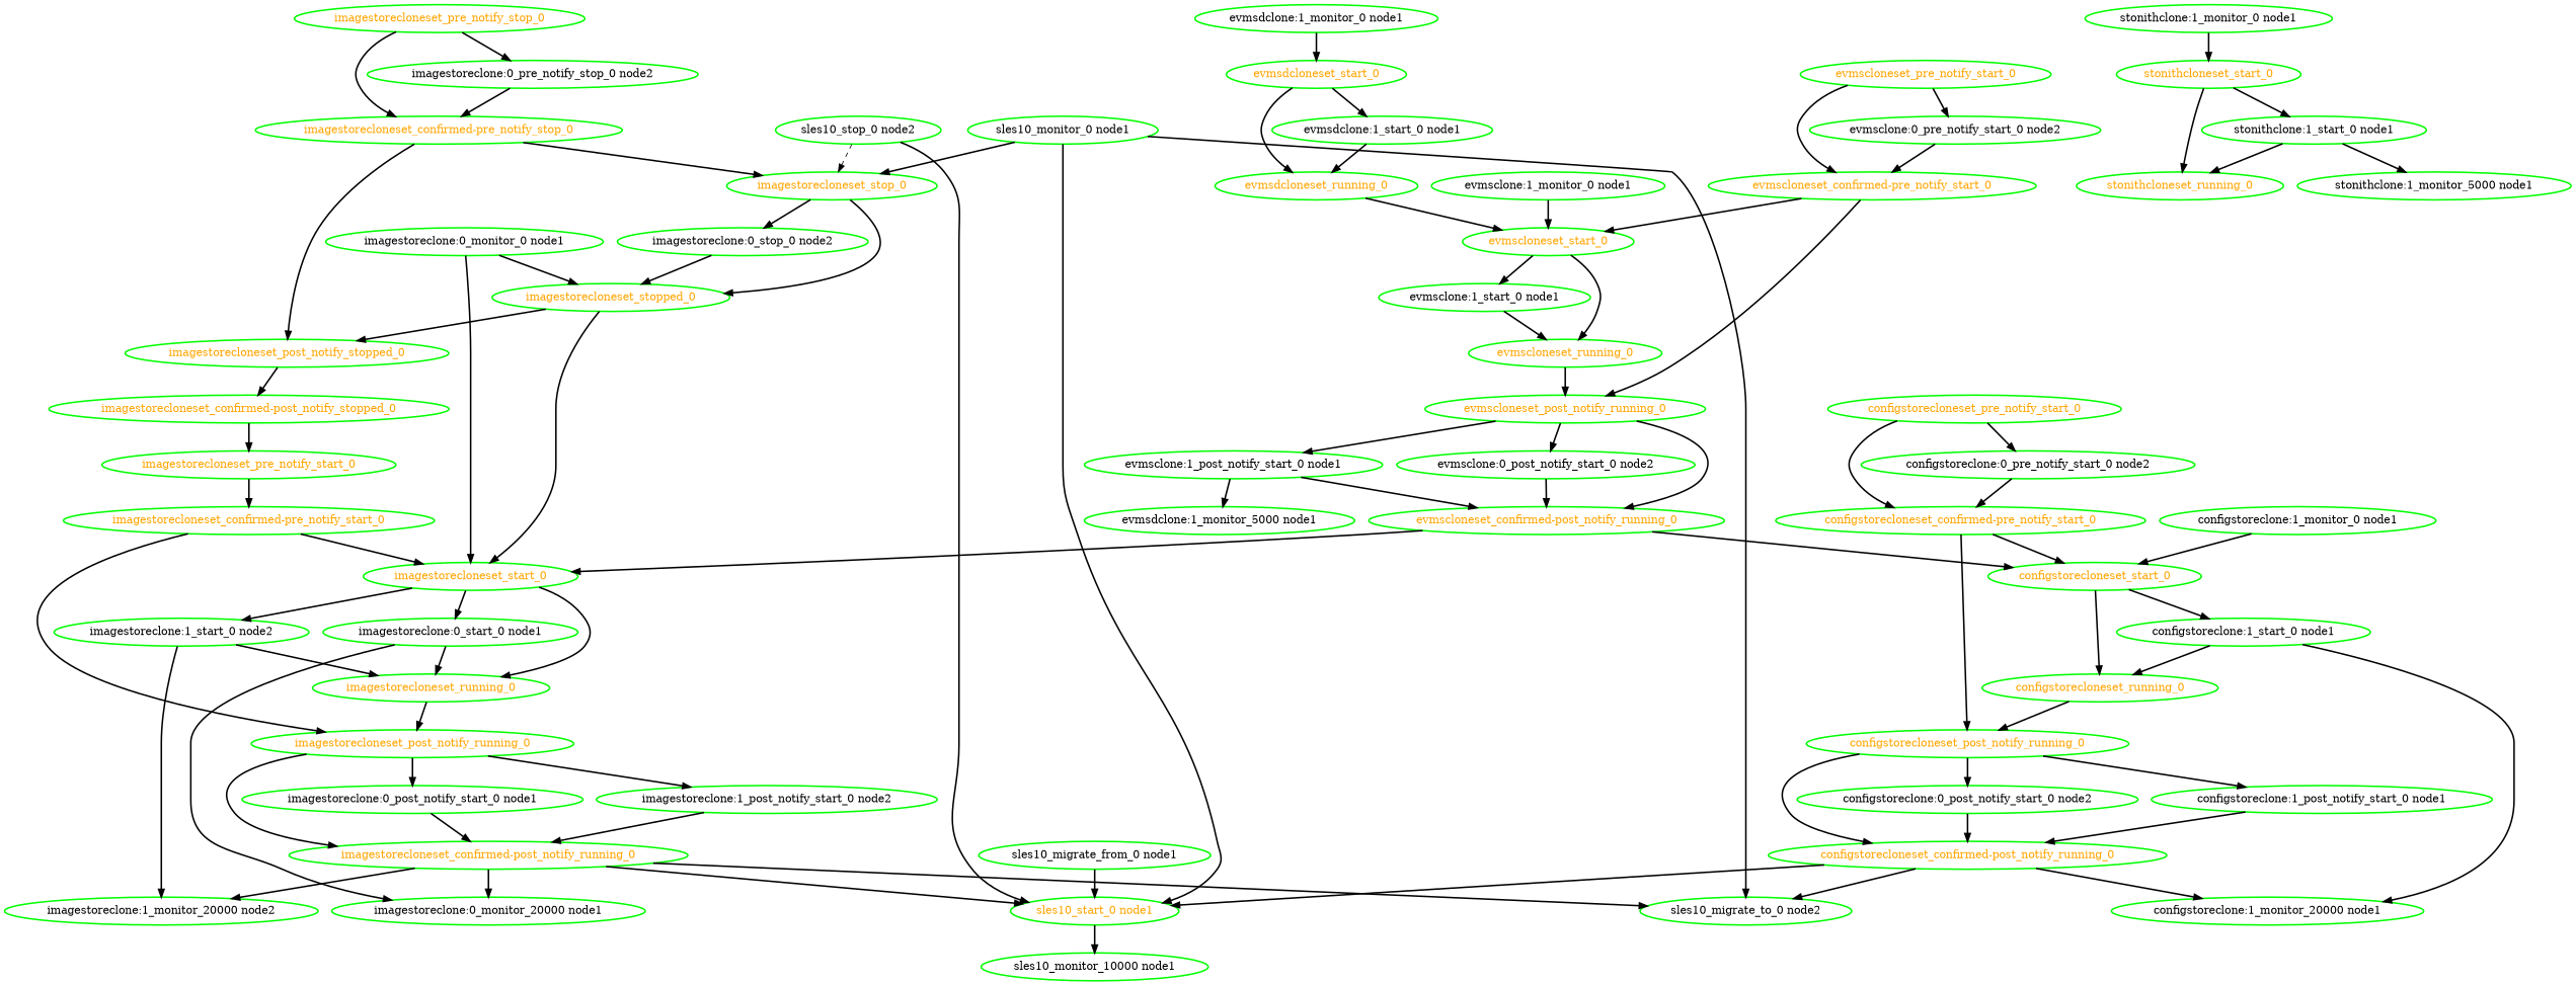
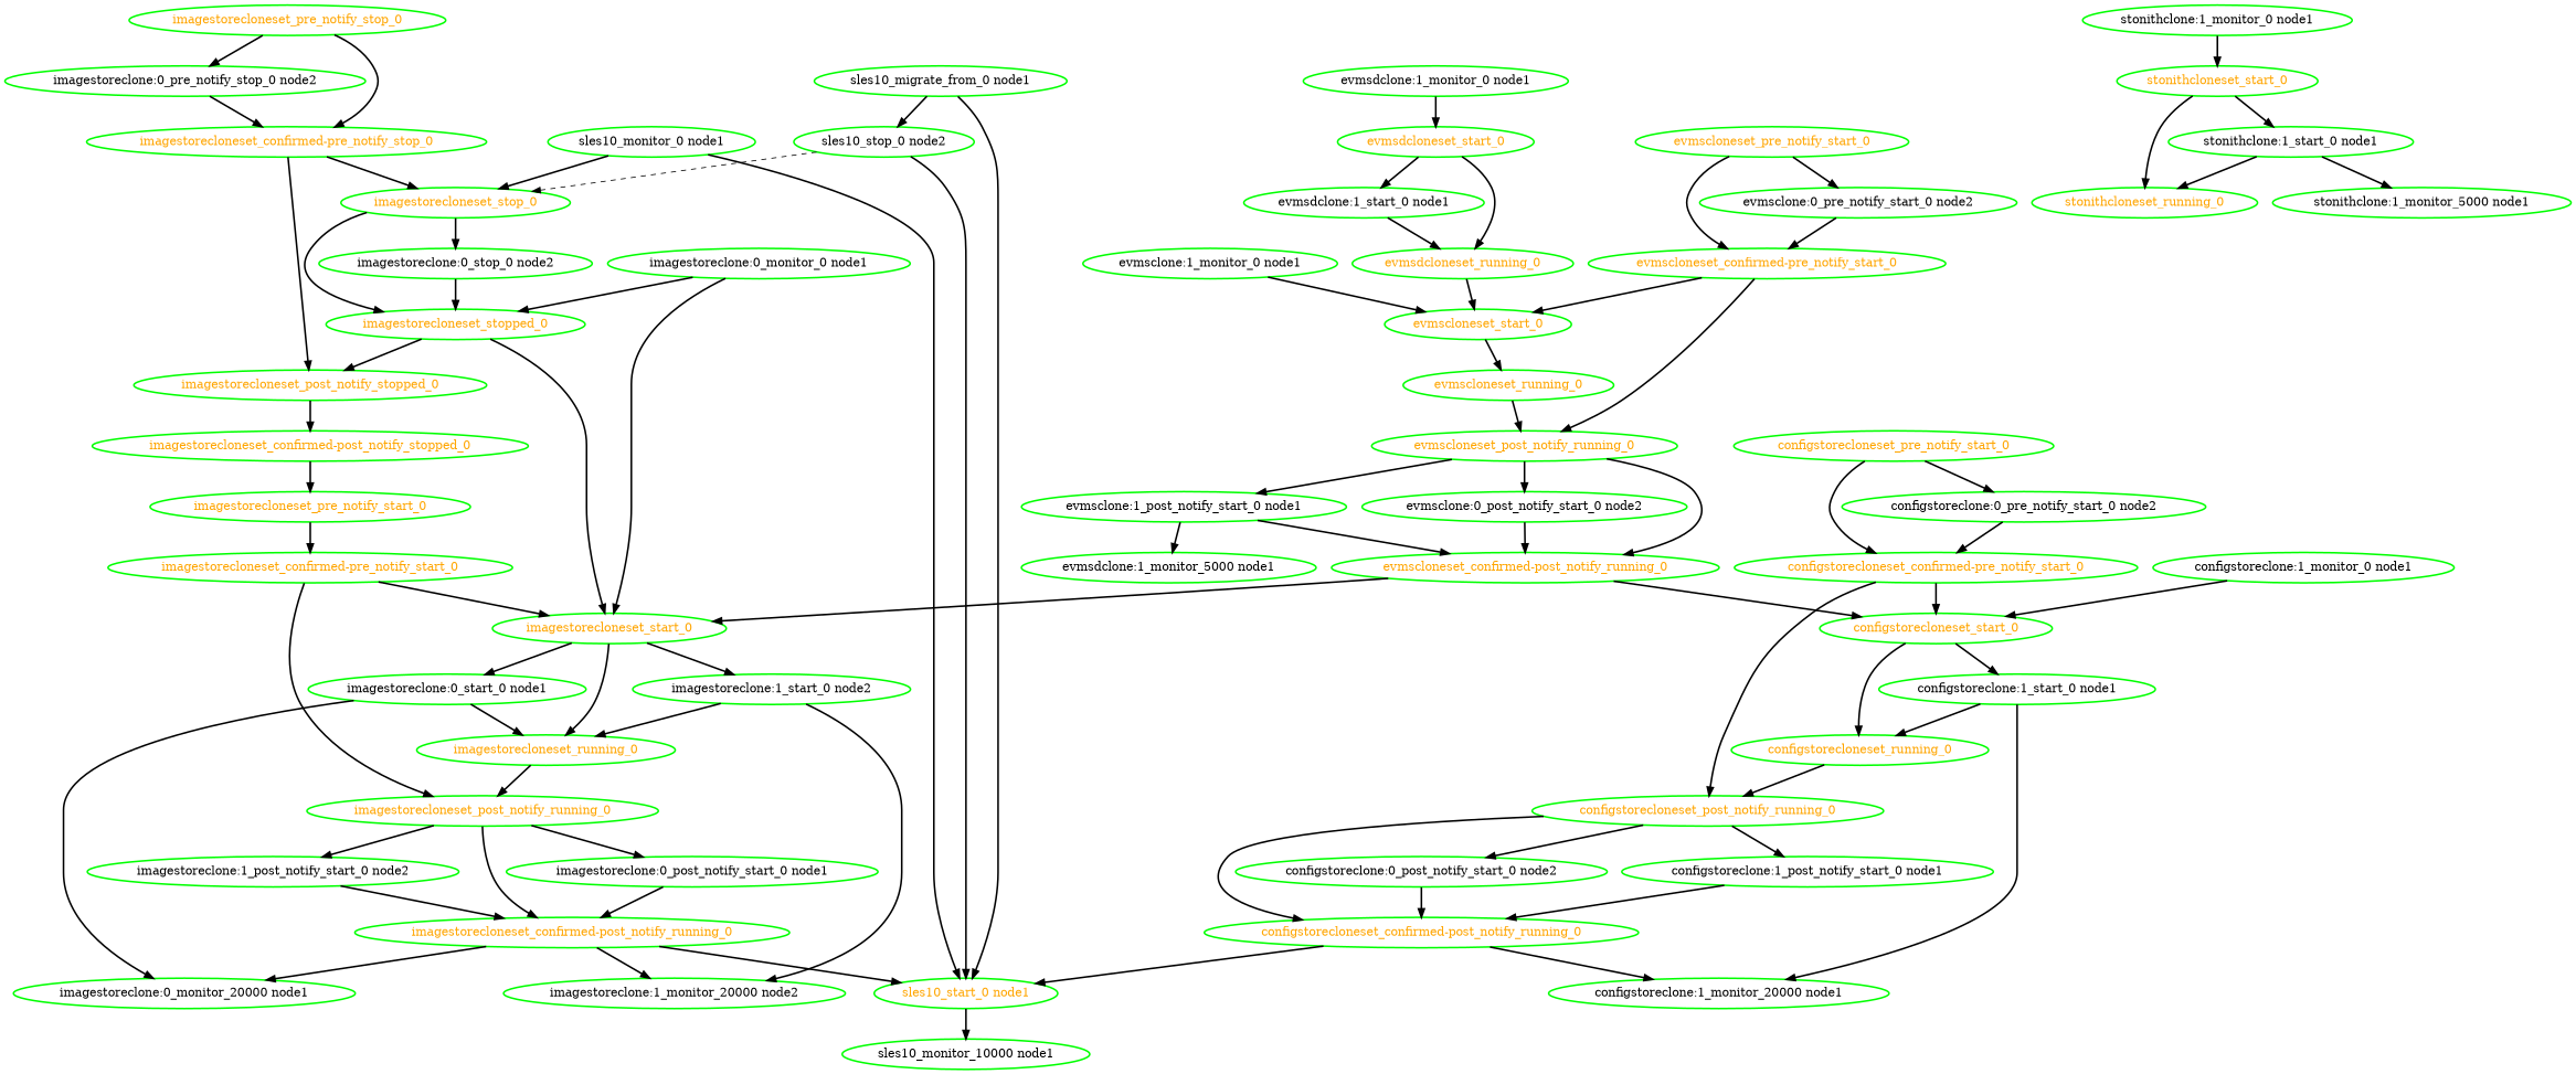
  digraph {
    node [color=green fontcolor=black style=bold]
    edge [style=bold]
    "configstorecloneset_confirmed-post_notify_running_0" [fontcolor=orange]
    "configstoreclone:0_post_notify_start_0 node2"
    "configstoreclone:1_monitor_20000 node1"
-   "sles10_migrate_to_0 node2"
    "sles10_start_0 node1" [fontcolor=orange]
    "sles10_monitor_10000 node1"
    "configstorecloneset_confirmed-pre_notify_start_0" [fontcolor=orange]
    "configstoreclone:0_pre_notify_start_0 node2"
    configstorecloneset_start_0 [fontcolor=orange]
    configstorecloneset_post_notify_running_0 [fontcolor=orange]
    "configstoreclone:1_start_0 node1"
    configstorecloneset_running_0 [fontcolor=orange]
    "configstoreclone:1_post_notify_start_0 node1"
    "configstoreclone:1_monitor_0 node1"
    "sles10_migrate_from_0 node1"
    "sles10_stop_0 node2"
    configstorecloneset_pre_notify_start_0 [fontcolor=orange]
    "evmscloneset_confirmed-post_notify_running_0" [fontcolor=orange]
    "evmsclone:0_post_notify_start_0 node2"
    imagestorecloneset_start_0 [fontcolor=orange]
    "imagestoreclone:0_start_0 node1"
    imagestorecloneset_running_0 [fontcolor=orange]
    "imagestoreclone:1_start_0 node2"
    "evmscloneset_confirmed-pre_notify_start_0" [fontcolor=orange]
    "evmsclone:0_pre_notify_start_0 node2"
    evmscloneset_start_0 [fontcolor=orange]
    evmscloneset_post_notify_running_0 [fontcolor=orange]
-   "evmsclone:1_start_0 node1"
    evmscloneset_running_0 [fontcolor=orange]
    "evmsclone:1_post_notify_start_0 node1"
    "evmsclone:1_monitor_0 node1"
    "evmsdclone:1_monitor_5000 node1"
    "imagestoreclone:0_monitor_20000 node1"
    imagestorecloneset_post_notify_running_0 [fontcolor=orange]
    "imagestoreclone:1_monitor_20000 node2"
    evmscloneset_pre_notify_start_0 [fontcolor=orange]
    evmsdcloneset_start_0 [fontcolor=orange]
    "evmsdclone:1_monitor_0 node1"
    "evmsdclone:1_start_0 node1"
    evmsdcloneset_running_0 [fontcolor=orange]
    "imagestoreclone:0_monitor_0 node1"
    imagestorecloneset_stopped_0 [fontcolor=orange]
    imagestorecloneset_post_notify_stopped_0 [fontcolor=orange]
    "imagestorecloneset_confirmed-post_notify_stopped_0" [fontcolor=orange]
    "imagestorecloneset_confirmed-post_notify_running_0" [fontcolor=orange]
    "imagestoreclone:0_post_notify_start_0 node1"
    "imagestorecloneset_confirmed-pre_notify_stop_0" [fontcolor=orange]
    "imagestoreclone:0_pre_notify_stop_0 node2"
    imagestorecloneset_stop_0 [fontcolor=orange]
    "imagestoreclone:0_stop_0 node2"
    "imagestoreclone:1_post_notify_start_0 node2"
    imagestorecloneset_pre_notify_start_0 [fontcolor=orange]
    "imagestorecloneset_confirmed-pre_notify_start_0" [fontcolor=orange]
    imagestorecloneset_pre_notify_stop_0 [fontcolor=orange]
    "sles10_monitor_0 node1"
    stonithcloneset_start_0 [fontcolor=orange]
    "stonithclone:1_monitor_0 node1"
    "stonithclone:1_start_0 node1"
    stonithcloneset_running_0 [fontcolor=orange]
    "stonithclone:1_monitor_5000 node1"
    "configstorecloneset_confirmed-post_notify_running_0" -> "configstoreclone:1_monitor_20000 node1"
-   "configstorecloneset_confirmed-post_notify_running_0" -> "sles10_migrate_to_0 node2"
    "configstorecloneset_confirmed-post_notify_running_0" -> "sles10_start_0 node1"
    "configstoreclone:0_post_notify_start_0 node2" -> "configstorecloneset_confirmed-post_notify_running_0"
    "sles10_start_0 node1" -> "sles10_monitor_10000 node1"
    "configstorecloneset_confirmed-pre_notify_start_0" -> configstorecloneset_start_0
    "configstorecloneset_confirmed-pre_notify_start_0" -> configstorecloneset_post_notify_running_0
    "configstoreclone:0_pre_notify_start_0 node2" -> "configstorecloneset_confirmed-pre_notify_start_0"
    configstorecloneset_start_0 -> "configstoreclone:1_start_0 node1"
    configstorecloneset_start_0 -> configstorecloneset_running_0
    configstorecloneset_post_notify_running_0 -> "configstorecloneset_confirmed-post_notify_running_0"
    configstorecloneset_post_notify_running_0 -> "configstoreclone:0_post_notify_start_0 node2"
    configstorecloneset_post_notify_running_0 -> "configstoreclone:1_post_notify_start_0 node1"
    "configstoreclone:1_start_0 node1" -> "configstoreclone:1_monitor_20000 node1"
    "configstoreclone:1_start_0 node1" -> configstorecloneset_running_0
    configstorecloneset_running_0 -> configstorecloneset_post_notify_running_0
    "configstoreclone:1_post_notify_start_0 node1" -> "configstorecloneset_confirmed-post_notify_running_0"
    "configstoreclone:1_monitor_0 node1" -> configstorecloneset_start_0
    "sles10_migrate_from_0 node1" -> "sles10_start_0 node1"
+   "sles10_migrate_from_0 node1" -> "sles10_stop_0 node2"
    "sles10_stop_0 node2" -> "sles10_start_0 node1"
    "sles10_stop_0 node2" -> imagestorecloneset_stop_0 [style=dashed]
    configstorecloneset_pre_notify_start_0 -> "configstorecloneset_confirmed-pre_notify_start_0"
    configstorecloneset_pre_notify_start_0 -> "configstoreclone:0_pre_notify_start_0 node2"
    "evmscloneset_confirmed-post_notify_running_0" -> configstorecloneset_start_0
    "evmscloneset_confirmed-post_notify_running_0" -> imagestorecloneset_start_0
    "evmsclone:0_post_notify_start_0 node2" -> "evmscloneset_confirmed-post_notify_running_0"
    imagestorecloneset_start_0 -> "imagestoreclone:0_start_0 node1"
    imagestorecloneset_start_0 -> imagestorecloneset_running_0
    imagestorecloneset_start_0 -> "imagestoreclone:1_start_0 node2"
    "imagestoreclone:0_start_0 node1" -> imagestorecloneset_running_0
    "imagestoreclone:0_start_0 node1" -> "imagestoreclone:0_monitor_20000 node1"
    imagestorecloneset_running_0 -> imagestorecloneset_post_notify_running_0
    "imagestoreclone:1_start_0 node2" -> imagestorecloneset_running_0
    "imagestoreclone:1_start_0 node2" -> "imagestoreclone:1_monitor_20000 node2"
    "evmscloneset_confirmed-pre_notify_start_0" -> evmscloneset_start_0
    "evmscloneset_confirmed-pre_notify_start_0" -> evmscloneset_post_notify_running_0
    "evmsclone:0_pre_notify_start_0 node2" -> "evmscloneset_confirmed-pre_notify_start_0"
-   evmscloneset_start_0 -> "evmsclone:1_start_0 node1"
    evmscloneset_start_0 -> evmscloneset_running_0
    evmscloneset_post_notify_running_0 -> "evmscloneset_confirmed-post_notify_running_0"
    evmscloneset_post_notify_running_0 -> "evmsclone:0_post_notify_start_0 node2"
    evmscloneset_post_notify_running_0 -> "evmsclone:1_post_notify_start_0 node1"
-   "evmsclone:1_start_0 node1" -> evmscloneset_running_0
    evmscloneset_running_0 -> evmscloneset_post_notify_running_0
    "evmsclone:1_post_notify_start_0 node1" -> "evmscloneset_confirmed-post_notify_running_0"
    "evmsclone:1_post_notify_start_0 node1" -> "evmsdclone:1_monitor_5000 node1"
    "evmsclone:1_monitor_0 node1" -> evmscloneset_start_0
    imagestorecloneset_post_notify_running_0 -> "imagestorecloneset_confirmed-post_notify_running_0"
    imagestorecloneset_post_notify_running_0 -> "imagestoreclone:0_post_notify_start_0 node1"
    imagestorecloneset_post_notify_running_0 -> "imagestoreclone:1_post_notify_start_0 node2"
    evmscloneset_pre_notify_start_0 -> "evmscloneset_confirmed-pre_notify_start_0"
    evmscloneset_pre_notify_start_0 -> "evmsclone:0_pre_notify_start_0 node2"
    evmsdcloneset_start_0 -> "evmsdclone:1_start_0 node1"
    evmsdcloneset_start_0 -> evmsdcloneset_running_0
    "evmsdclone:1_monitor_0 node1" -> evmsdcloneset_start_0
    "evmsdclone:1_start_0 node1" -> evmsdcloneset_running_0
    evmsdcloneset_running_0 -> evmscloneset_start_0
    "imagestoreclone:0_monitor_0 node1" -> imagestorecloneset_start_0
    "imagestoreclone:0_monitor_0 node1" -> imagestorecloneset_stopped_0
    imagestorecloneset_stopped_0 -> imagestorecloneset_start_0
    imagestorecloneset_stopped_0 -> imagestorecloneset_post_notify_stopped_0
    imagestorecloneset_post_notify_stopped_0 -> "imagestorecloneset_confirmed-post_notify_stopped_0"
    "imagestorecloneset_confirmed-post_notify_stopped_0" -> imagestorecloneset_pre_notify_start_0
-   "imagestorecloneset_confirmed-post_notify_running_0" -> "sles10_migrate_to_0 node2"
    "imagestorecloneset_confirmed-post_notify_running_0" -> "sles10_start_0 node1"
    "imagestorecloneset_confirmed-post_notify_running_0" -> "imagestoreclone:0_monitor_20000 node1"
    "imagestorecloneset_confirmed-post_notify_running_0" -> "imagestoreclone:1_monitor_20000 node2"
    "imagestoreclone:0_post_notify_start_0 node1" -> "imagestorecloneset_confirmed-post_notify_running_0"
    "imagestorecloneset_confirmed-pre_notify_stop_0" -> imagestorecloneset_post_notify_stopped_0
    "imagestorecloneset_confirmed-pre_notify_stop_0" -> imagestorecloneset_stop_0
    "imagestoreclone:0_pre_notify_stop_0 node2" -> "imagestorecloneset_confirmed-pre_notify_stop_0"
    imagestorecloneset_stop_0 -> imagestorecloneset_stopped_0
    imagestorecloneset_stop_0 -> "imagestoreclone:0_stop_0 node2"
    "imagestoreclone:0_stop_0 node2" -> imagestorecloneset_stopped_0
    "imagestoreclone:1_post_notify_start_0 node2" -> "imagestorecloneset_confirmed-post_notify_running_0"
    imagestorecloneset_pre_notify_start_0 -> "imagestorecloneset_confirmed-pre_notify_start_0"
    "imagestorecloneset_confirmed-pre_notify_start_0" -> imagestorecloneset_start_0
    "imagestorecloneset_confirmed-pre_notify_start_0" -> imagestorecloneset_post_notify_running_0
    imagestorecloneset_pre_notify_stop_0 -> "imagestorecloneset_confirmed-pre_notify_stop_0"
    imagestorecloneset_pre_notify_stop_0 -> "imagestoreclone:0_pre_notify_stop_0 node2"
-   "sles10_monitor_0 node1" -> "sles10_migrate_to_0 node2"
    "sles10_monitor_0 node1" -> "sles10_start_0 node1"
    "sles10_monitor_0 node1" -> imagestorecloneset_stop_0
    stonithcloneset_start_0 -> "stonithclone:1_start_0 node1"
    stonithcloneset_start_0 -> stonithcloneset_running_0
    "stonithclone:1_monitor_0 node1" -> stonithcloneset_start_0
    "stonithclone:1_start_0 node1" -> stonithcloneset_running_0
    "stonithclone:1_start_0 node1" -> "stonithclone:1_monitor_5000 node1"
  }
